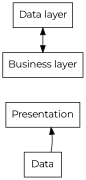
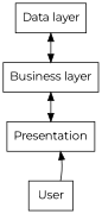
  digraph {
    fontname=Montserrat
    node [fontname=Montserrat shape=box]
    edge [fontname=Montserrat]
    n1 [label="Data layer"]
    n2 [label="Business layer"]
    n3 [label=Presentation]
-   n4 [label=Data]
+   n4 [label=User]
    n1 -> n2 [dir=both]
+   n2 -> n3 [dir=both]
    n3 -> n4 [style=invis]
    n3 -> n4 [style=invis]
    n4 -> n3
  }
